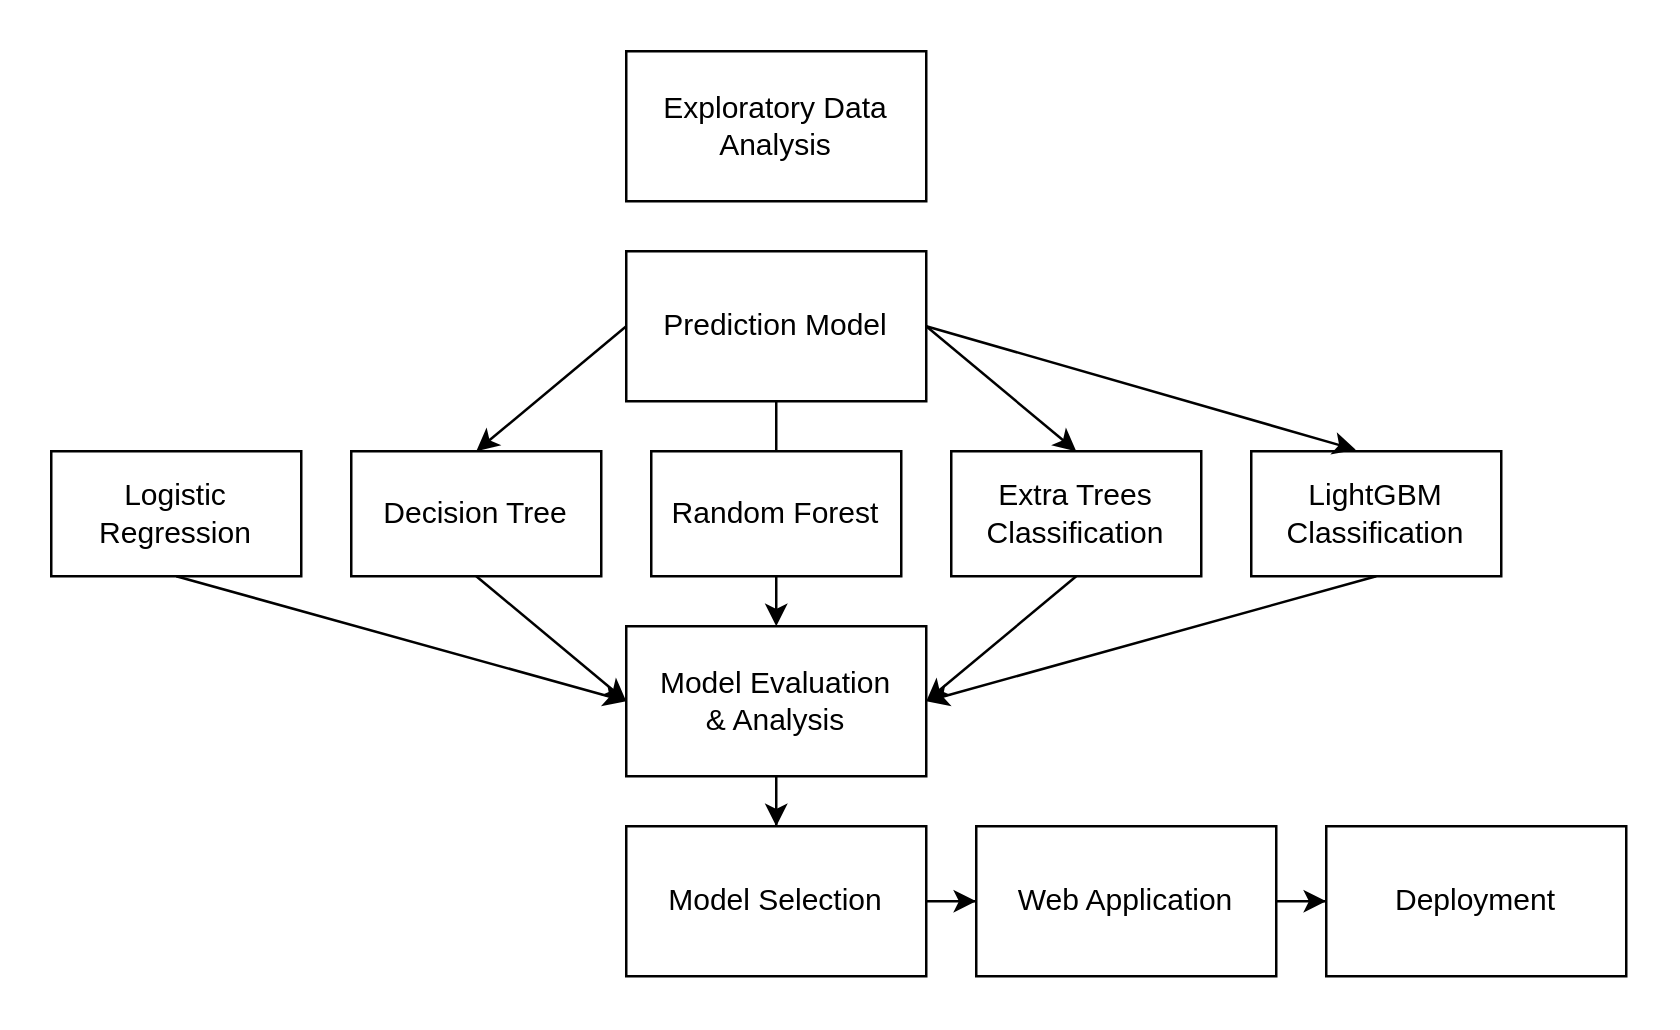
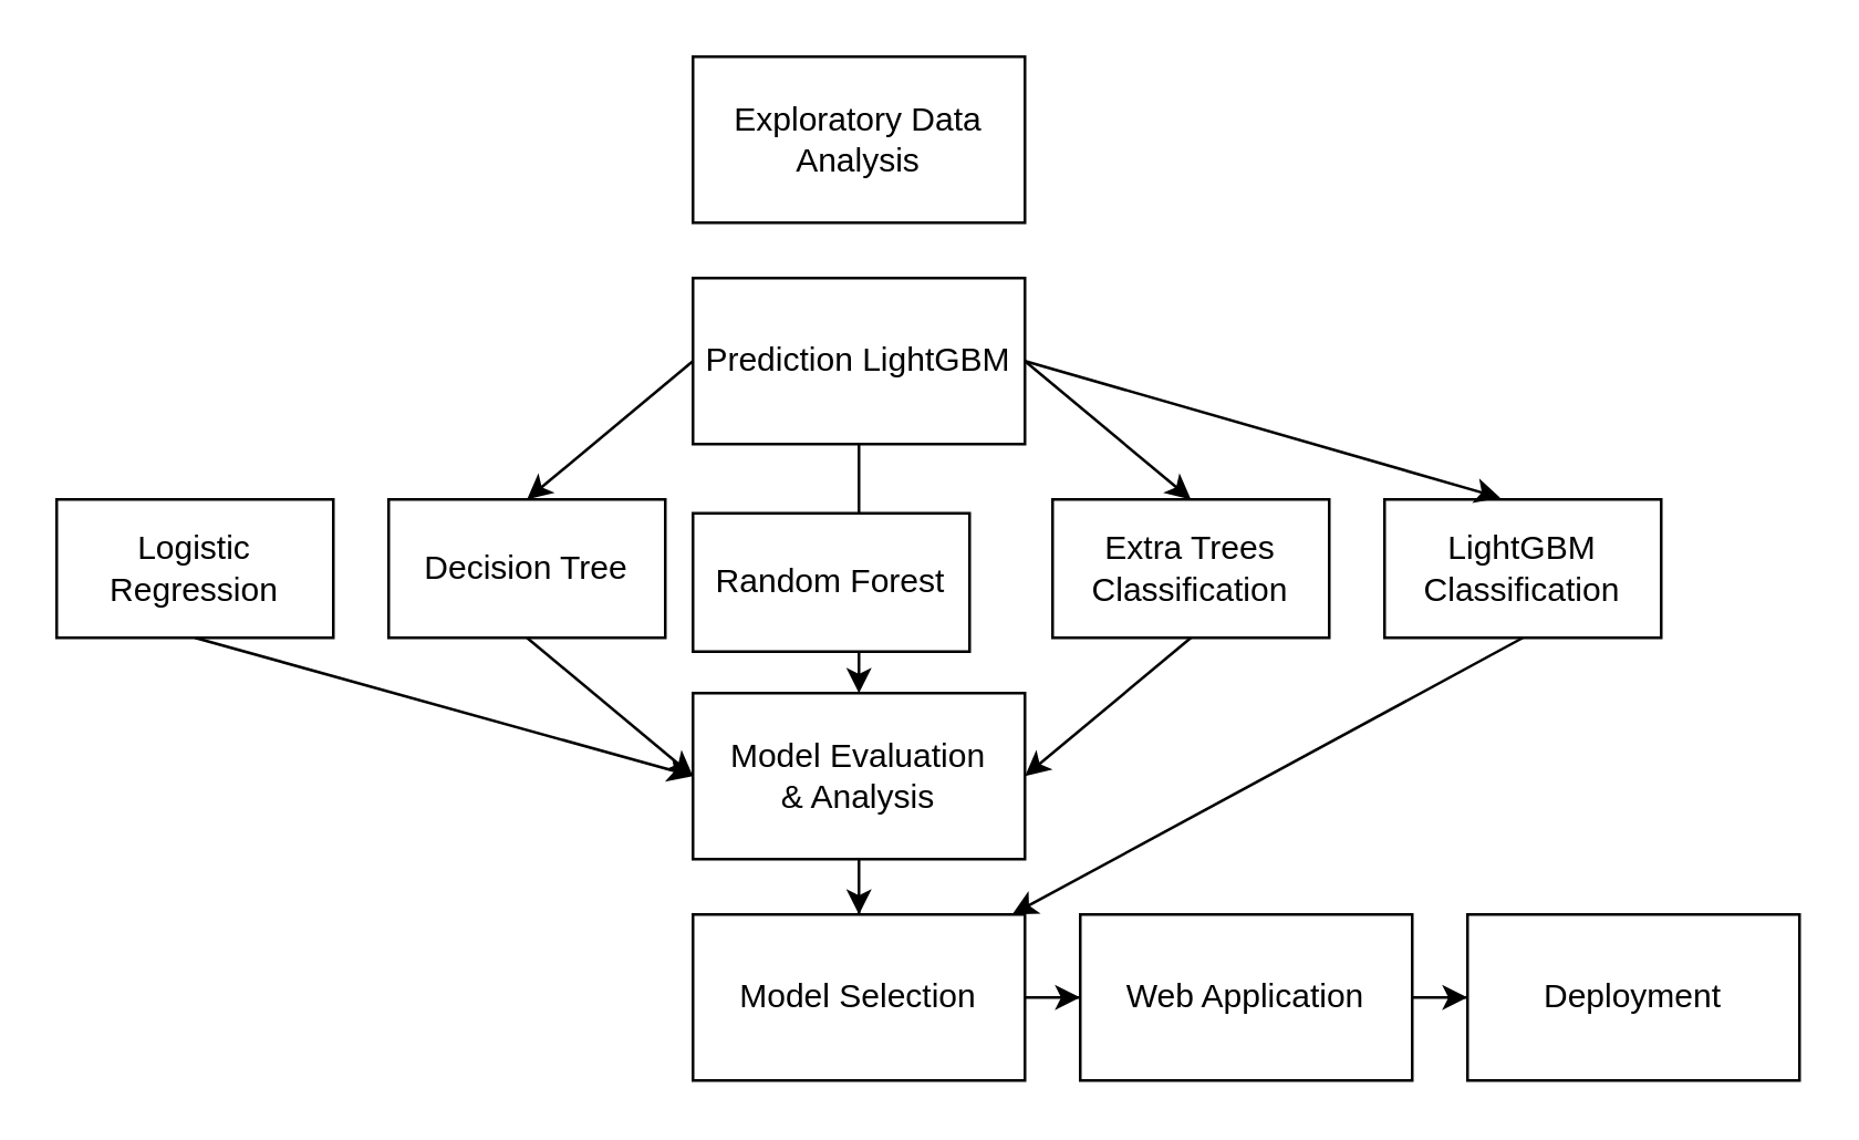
  <mxCell id="0" />
  <mxCell id="1" parent="0" />
  <mxCell id="2" value="Exploratory Data Analysis" style="rounded=0;whiteSpace=wrap;html=1;" vertex="1" parent="1"><mxGeometry x="250" y="20" width="120" height="60" as="geometry" /></mxCell>
  <mxCell id="3" value="" style="edgeStyle=orthogonalEdgeStyle;rounded=0;orthogonalLoop=1;jettySize=auto;html=1;" edge="1" parent="1" source="4" target="11"><mxGeometry relative="1" as="geometry" /></mxCell>
- <mxCell id="4" value="Prediction Model" style="rounded=0;whiteSpace=wrap;html=1;" vertex="1" parent="1"><mxGeometry x="250" y="100" width="120" height="60" as="geometry" /></mxCell>
+ <mxCell id="4" value="Prediction LightGBM" style="rounded=0;whiteSpace=wrap;html=1;" vertex="1" parent="1"><mxGeometry x="250" y="100" width="120" height="60" as="geometry" /></mxCell>
  <mxCell id="5" value="Logistic Regression" style="rounded=0;whiteSpace=wrap;html=1;" vertex="1" parent="1"><mxGeometry x="20" y="180" width="100" height="50" as="geometry" /></mxCell>
  <mxCell id="6" value="Decision Tree" style="rounded=0;whiteSpace=wrap;html=1;" vertex="1" parent="1"><mxGeometry x="140" y="180" width="100" height="50" as="geometry" /></mxCell>
- <mxCell id="7" value="Random Forest" style="rounded=0;whiteSpace=wrap;html=1;" vertex="1" parent="1"><mxGeometry x="260" y="180" width="100" height="50" as="geometry" /></mxCell>
+ <mxCell id="7" value="Random Forest" style="rounded=0;whiteSpace=wrap;html=1;" vertex="1" parent="1"><mxGeometry x="250" y="185" width="100" height="50" as="geometry" /></mxCell>
  <mxCell id="8" value="Extra Trees Classification" style="rounded=0;whiteSpace=wrap;html=1;" vertex="1" parent="1"><mxGeometry x="380" y="180" width="100" height="50" as="geometry" /></mxCell>
  <mxCell id="9" value="LightGBM Classification" style="rounded=0;whiteSpace=wrap;html=1;" vertex="1" parent="1"><mxGeometry x="500" y="180" width="100" height="50" as="geometry" /></mxCell>
  <mxCell id="10" value="" style="edgeStyle=orthogonalEdgeStyle;rounded=0;orthogonalLoop=1;jettySize=auto;html=1;" edge="1" parent="1" source="11" target="13"><mxGeometry relative="1" as="geometry" /></mxCell>
  <mxCell id="11" value="Model Evaluation &lt;br&gt;&amp;amp; Analysis" style="rounded=0;whiteSpace=wrap;html=1;" vertex="1" parent="1"><mxGeometry x="250" y="250" width="120" height="60" as="geometry" /></mxCell>
  <mxCell id="12" value="" style="edgeStyle=orthogonalEdgeStyle;rounded=0;orthogonalLoop=1;jettySize=auto;html=1;" edge="1" parent="1" source="13" target="15"><mxGeometry relative="1" as="geometry" /></mxCell>
  <mxCell id="13" value="Model Selection" style="rounded=0;whiteSpace=wrap;html=1;" vertex="1" parent="1"><mxGeometry x="250" y="330" width="120" height="60" as="geometry" /></mxCell>
  <mxCell id="14" value="" style="edgeStyle=orthogonalEdgeStyle;rounded=0;orthogonalLoop=1;jettySize=auto;html=1;" edge="1" parent="1" source="15" target="16"><mxGeometry relative="1" as="geometry" /></mxCell>
  <mxCell id="15" value="Web Application" style="rounded=0;whiteSpace=wrap;html=1;" vertex="1" parent="1"><mxGeometry x="390" y="330" width="120" height="60" as="geometry" /></mxCell>
  <mxCell id="16" value="Deployment" style="rounded=0;whiteSpace=wrap;html=1;" vertex="1" parent="1"><mxGeometry x="530" y="330" width="120" height="60" as="geometry" /></mxCell>
  <mxCell id="17" value="" style="endArrow=classic;html=1;rounded=0;entryX=0.418;entryY=-0.012;entryDx=0;entryDy=0;entryPerimeter=0;" edge="1" parent="1" target="9"><mxGeometry width="50" height="50" relative="1" as="geometry"><mxPoint x="370" y="130" as="sourcePoint" /><mxPoint x="500" y="150" as="targetPoint" /></mxGeometry></mxCell>
  <mxCell id="18" value="" style="endArrow=classic;html=1;rounded=0;entryX=0.5;entryY=0;entryDx=0;entryDy=0;exitX=1;exitY=0.5;exitDx=0;exitDy=0;" edge="1" parent="1" source="4" target="8"><mxGeometry width="50" height="50" relative="1" as="geometry"><mxPoint x="380" y="140" as="sourcePoint" /><mxPoint x="552" y="189" as="targetPoint" /></mxGeometry></mxCell>
  <mxCell id="19" value="" style="endArrow=classic;html=1;rounded=0;entryX=0.5;entryY=0;entryDx=0;entryDy=0;exitX=0;exitY=0.5;exitDx=0;exitDy=0;" edge="1" parent="1" source="4" target="6"><mxGeometry width="50" height="50" relative="1" as="geometry"><mxPoint x="260" y="140" as="sourcePoint" /><mxPoint x="80" y="190" as="targetPoint" /></mxGeometry></mxCell>
  <mxCell id="20" value="" style="endArrow=classic;html=1;rounded=0;entryX=0;entryY=0.5;entryDx=0;entryDy=0;exitX=0.5;exitY=1;exitDx=0;exitDy=0;" edge="1" parent="1" source="5" target="11"><mxGeometry width="50" height="50" relative="1" as="geometry"><mxPoint x="130" y="310" as="sourcePoint" /><mxPoint x="180" y="260" as="targetPoint" /></mxGeometry></mxCell>
- <mxCell id="21" value="" style="endArrow=classic;html=1;rounded=0;entryX=1;entryY=0.5;entryDx=0;entryDy=0;exitX=0.5;exitY=1;exitDx=0;exitDy=0;" edge="1" parent="1" source="9" target="11"><mxGeometry width="50" height="50" relative="1" as="geometry"><mxPoint x="470" y="240" as="sourcePoint" /><mxPoint x="650" y="290" as="targetPoint" /></mxGeometry></mxCell>
+ <mxCell id="21" value="" style="endArrow=classic;html=1;rounded=0;exitX=0.5;exitY=1;exitDx=0;exitDy=0;" edge="1" parent="1" source="9" target="13"><mxGeometry width="50" height="50" relative="1" as="geometry"><mxPoint x="470" y="240" as="sourcePoint" /><mxPoint x="650" y="290" as="targetPoint" /></mxGeometry></mxCell>
  <mxCell id="22" value="" style="endArrow=classic;html=1;rounded=0;exitX=0.5;exitY=1;exitDx=0;exitDy=0;" edge="1" parent="1" source="8"><mxGeometry width="50" height="50" relative="1" as="geometry"><mxPoint x="560" y="240" as="sourcePoint" /><mxPoint x="370" y="280" as="targetPoint" /></mxGeometry></mxCell>
  <mxCell id="23" value="" style="endArrow=classic;html=1;rounded=0;entryX=0;entryY=0.5;entryDx=0;entryDy=0;exitX=0.5;exitY=1;exitDx=0;exitDy=0;" edge="1" parent="1" source="6" target="11"><mxGeometry width="50" height="50" relative="1" as="geometry"><mxPoint x="80" y="240" as="sourcePoint" /><mxPoint x="260" y="290" as="targetPoint" /></mxGeometry></mxCell>
